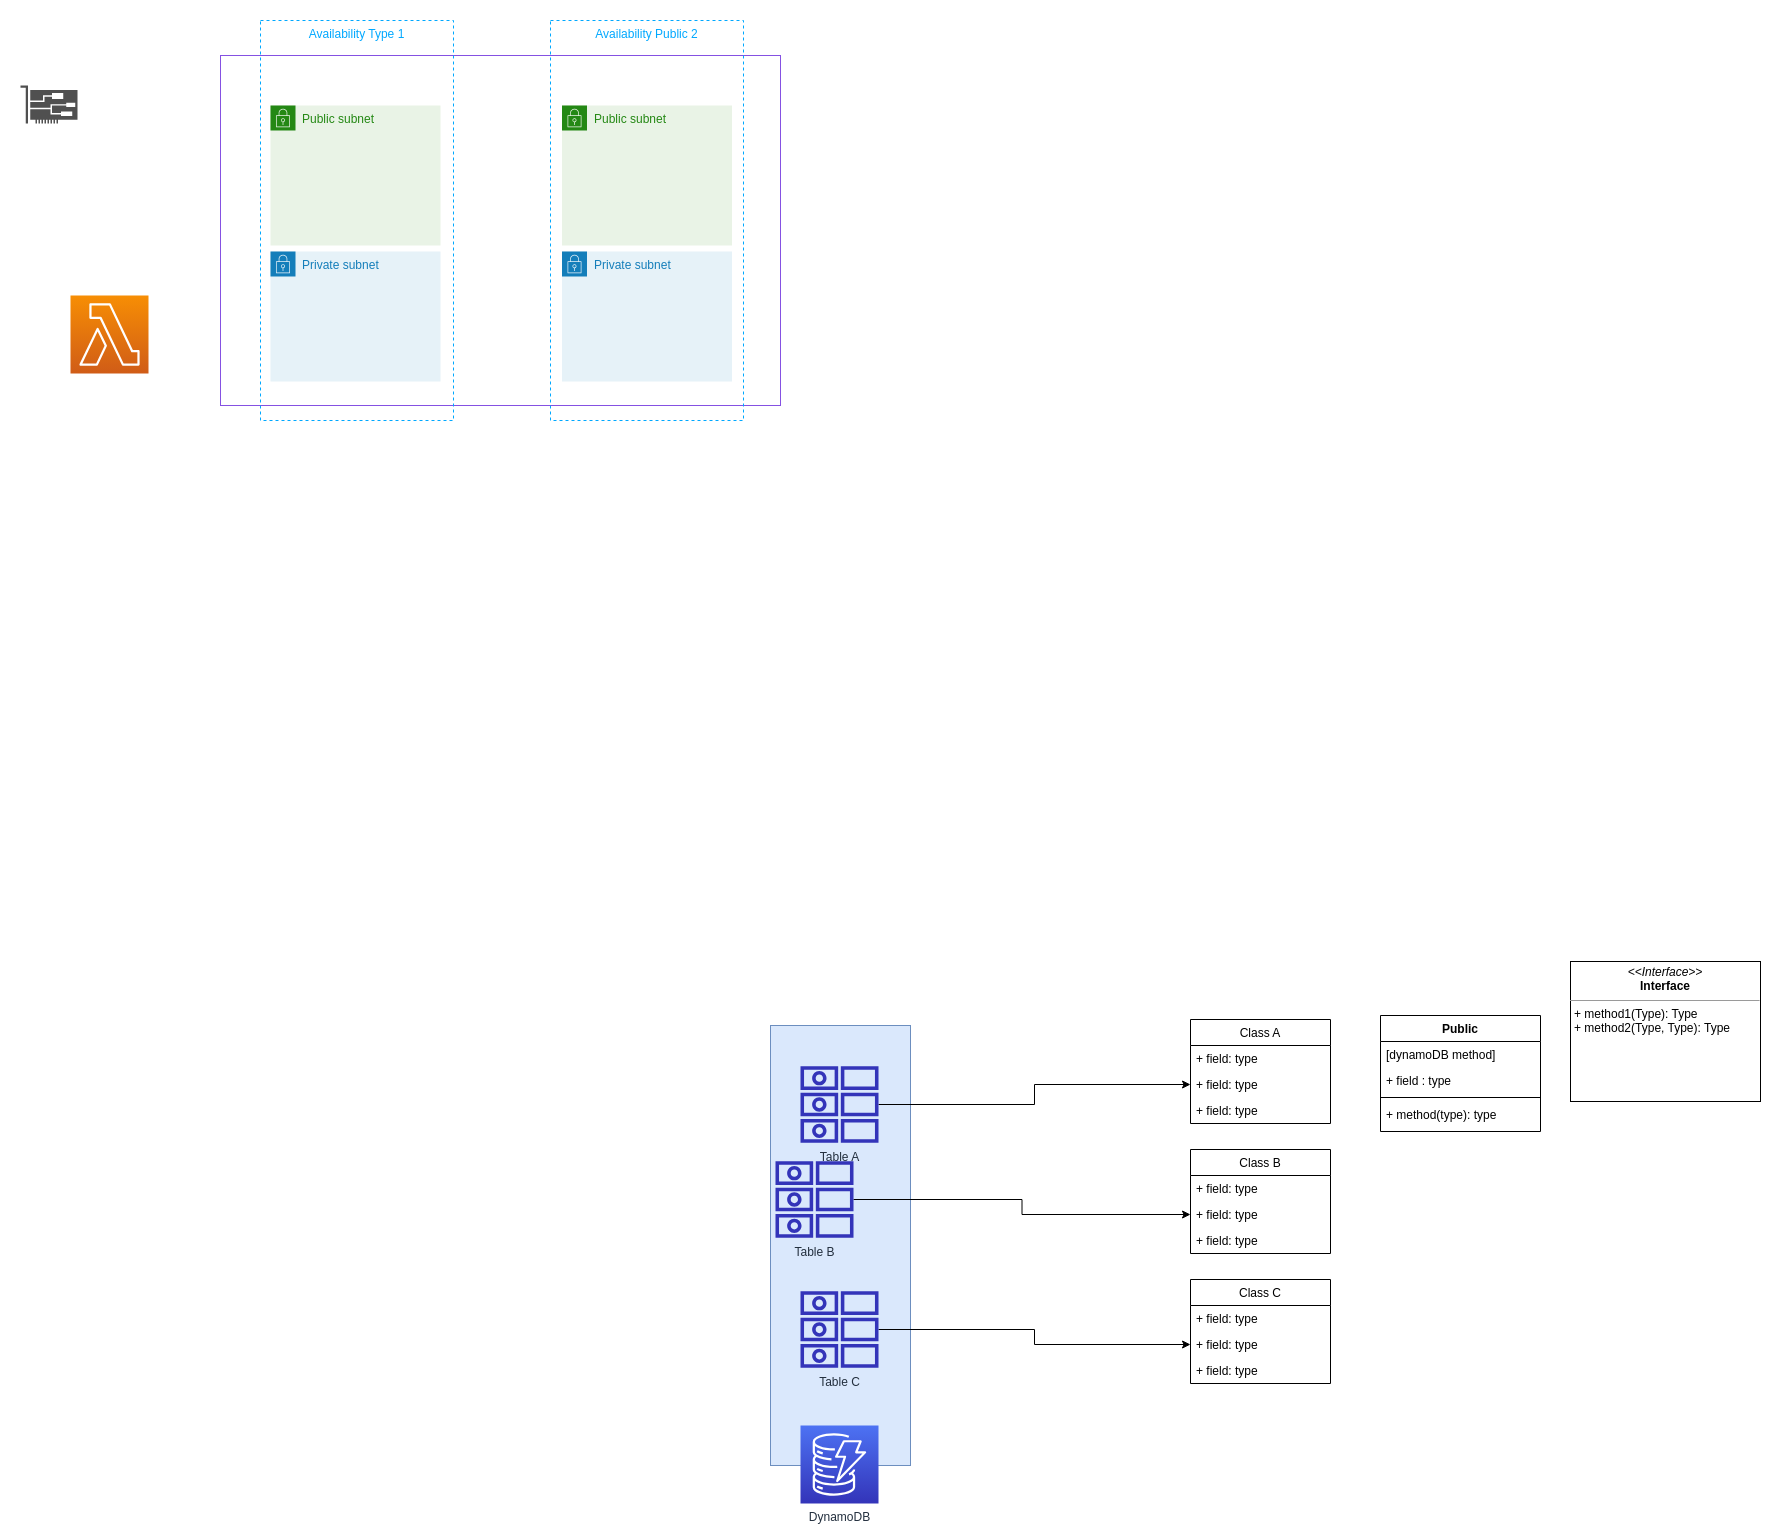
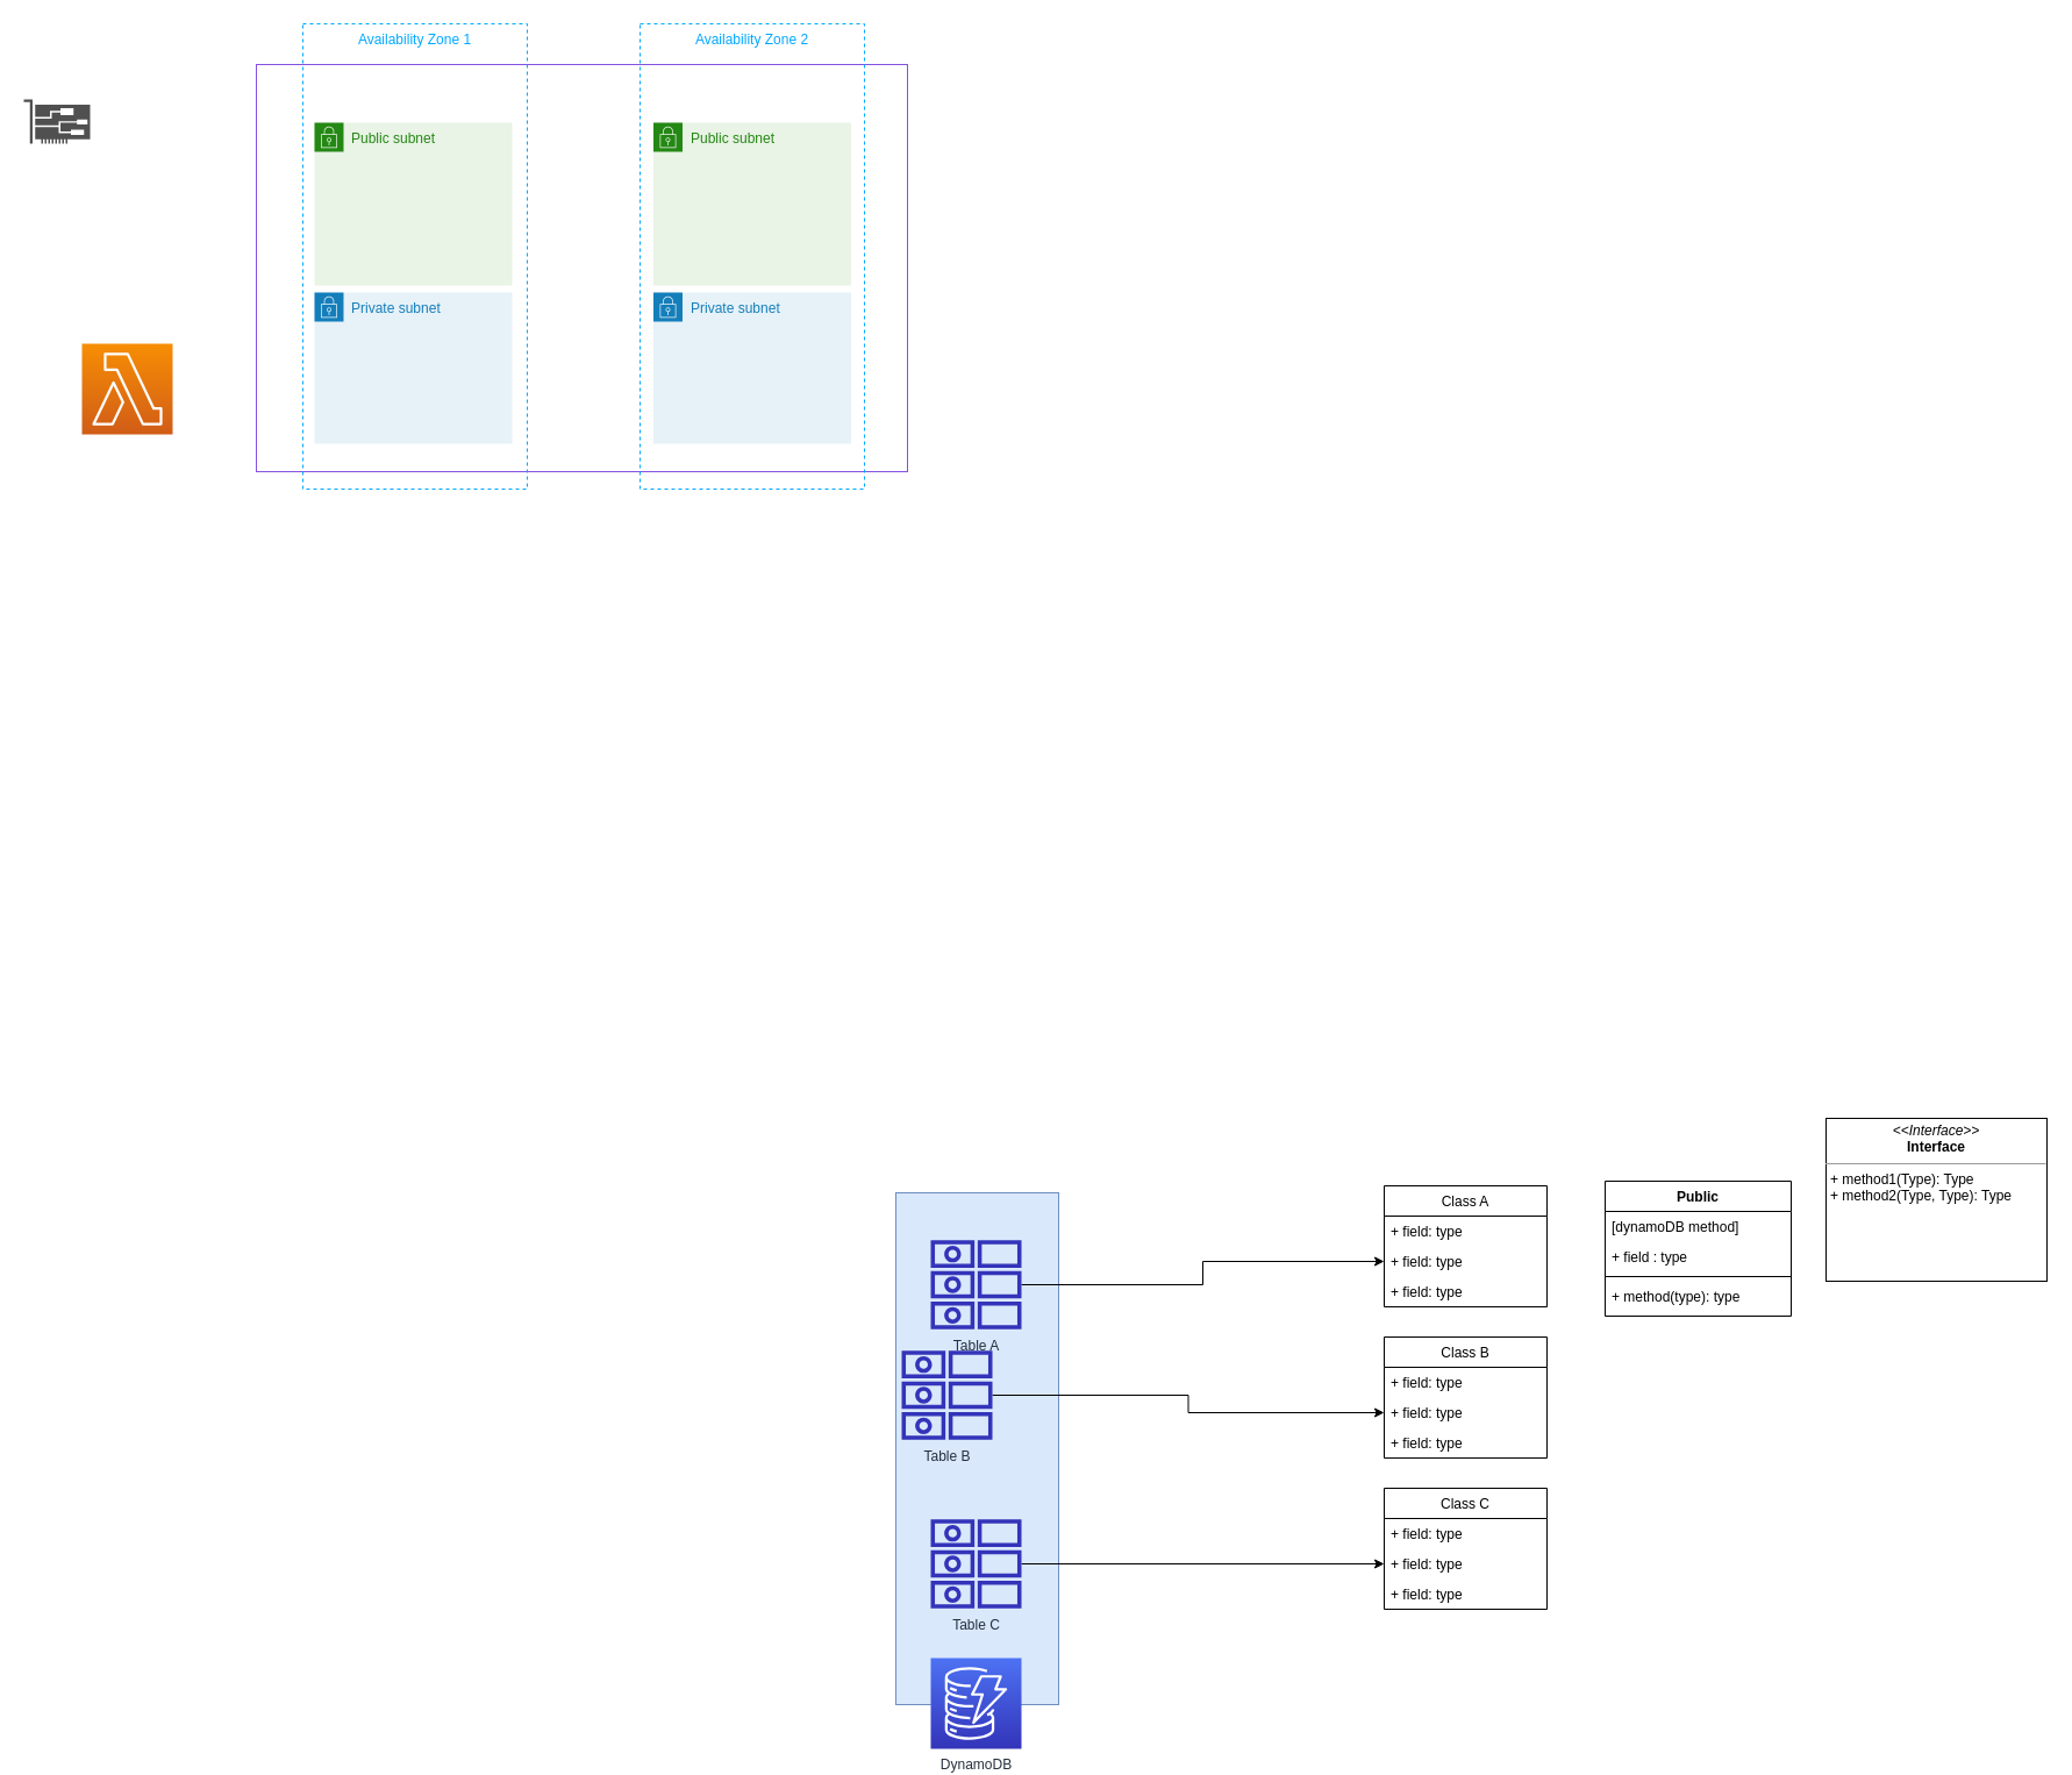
  <mxCell id="0" />
  <mxCell id="1" parent="0" />
  <mxCell id="2" value="" style="rounded=0;whiteSpace=wrap;html=1;fillColor=#dae8fc;strokeColor=#6c8ebf;" parent="1" vertex="1"><mxGeometry x="770" y="1025" width="140" height="440" as="geometry" /></mxCell>
  <mxCell id="3" value="DynamoDB" style="points=[[0,0,0],[0.25,0,0],[0.5,0,0],[0.75,0,0],[1,0,0],[0,1,0],[0.25,1,0],[0.5,1,0],[0.75,1,0],[1,1,0],[0,0.25,0],[0,0.5,0],[0,0.75,0],[1,0.25,0],[1,0.5,0],[1,0.75,0]];outlineConnect=0;fontColor=#232F3E;gradientColor=#4D72F3;gradientDirection=north;fillColor=#3334B9;strokeColor=#ffffff;dashed=0;verticalLabelPosition=bottom;verticalAlign=top;align=center;html=1;fontSize=12;fontStyle=0;aspect=fixed;shape=mxgraph.aws4.resourceIcon;resIcon=mxgraph.aws4.dynamodb;" parent="1" vertex="1"><mxGeometry y="1425" width="78" height="78" as="geometry" x="800" /></mxCell>
  <mxCell id="4" style="edgeStyle=orthogonalEdgeStyle;rounded=0;orthogonalLoop=1;jettySize=auto;html=1;entryX=0;entryY=0.5;entryDx=0;entryDy=0;" parent="1" source="5" target="12" edge="1"><mxGeometry relative="1" as="geometry" /></mxCell>
  <mxCell id="5" value="Table A" style="outlineConnect=0;fontColor=#232F3E;gradientColor=none;fillColor=#3334B9;strokeColor=none;dashed=0;verticalLabelPosition=bottom;verticalAlign=top;align=center;html=1;fontSize=12;fontStyle=0;aspect=fixed;pointerEvents=1;shape=mxgraph.aws4.attributes;" parent="1" vertex="1"><mxGeometry x="800" y="1065" width="78" height="78" as="geometry" /></mxCell>
  <mxCell id="6" style="edgeStyle=orthogonalEdgeStyle;rounded=0;orthogonalLoop=1;jettySize=auto;html=1;entryX=0;entryY=0.5;entryDx=0;entryDy=0;" parent="1" source="7" target="16" edge="1"><mxGeometry relative="1" as="geometry" /></mxCell>
  <mxCell id="7" value="Table B" style="outlineConnect=0;fontColor=#232F3E;gradientColor=none;fillColor=#3334B9;strokeColor=none;dashed=0;verticalLabelPosition=bottom;verticalAlign=top;align=center;html=1;fontSize=12;fontStyle=0;aspect=fixed;pointerEvents=1;shape=mxgraph.aws4.attributes;" parent="1" vertex="1"><mxGeometry x="775" y="1160" width="78" height="78" as="geometry" /></mxCell>
  <mxCell id="8" style="edgeStyle=orthogonalEdgeStyle;rounded=0;orthogonalLoop=1;jettySize=auto;html=1;entryX=0;entryY=0.5;entryDx=0;entryDy=0;" parent="1" source="9" target="20" edge="1"><mxGeometry relative="1" as="geometry" /></mxCell>
- <mxCell id="9" value="Table C" style="outlineConnect=0;fontColor=#232F3E;gradientColor=none;fillColor=#3334B9;strokeColor=none;dashed=0;verticalLabelPosition=bottom;verticalAlign=top;align=center;html=1;fontSize=12;fontStyle=0;aspect=fixed;pointerEvents=1;shape=mxgraph.aws4.attributes;" parent="1" vertex="1"><mxGeometry x="800" y="1290" width="78" height="78" as="geometry" /></mxCell>
+ <mxCell id="9" value="Table C" style="outlineConnect=0;fontColor=#232F3E;gradientColor=none;fillColor=#3334B9;strokeColor=none;dashed=0;verticalLabelPosition=bottom;verticalAlign=top;align=center;html=1;fontSize=12;fontStyle=0;aspect=fixed;pointerEvents=1;shape=mxgraph.aws4.attributes;" parent="1" vertex="1"><mxGeometry y="1305" width="78" height="78" as="geometry" x="800" /></mxCell>
  <mxCell id="10" value="Class A" style="swimlane;fontStyle=0;childLayout=stackLayout;horizontal=1;startSize=26;fillColor=none;horizontalStack=0;resizeParent=1;resizeParentMax=0;resizeLast=0;collapsible=1;marginBottom=0;" parent="1" vertex="1"><mxGeometry x="1190" y="1019" width="140" height="104" as="geometry" /></mxCell>
  <mxCell id="11" value="+ field: type" style="text;strokeColor=none;fillColor=none;align=left;verticalAlign=top;spacingLeft=4;spacingRight=4;overflow=hidden;rotatable=0;points=[[0,0.5],[1,0.5]];portConstraint=eastwest;" parent="10" vertex="1"><mxGeometry y="26" width="140" height="26" as="geometry" /></mxCell>
  <mxCell id="12" value="+ field: type" style="text;strokeColor=none;fillColor=none;align=left;verticalAlign=top;spacingLeft=4;spacingRight=4;overflow=hidden;rotatable=0;points=[[0,0.5],[1,0.5]];portConstraint=eastwest;" parent="10" vertex="1"><mxGeometry y="52" width="140" height="26" as="geometry" /></mxCell>
  <mxCell id="13" value="+ field: type" style="text;strokeColor=none;fillColor=none;align=left;verticalAlign=top;spacingLeft=4;spacingRight=4;overflow=hidden;rotatable=0;points=[[0,0.5],[1,0.5]];portConstraint=eastwest;" parent="10" vertex="1"><mxGeometry y="78" width="140" height="26" as="geometry" /></mxCell>
  <mxCell id="14" value="Class B" style="swimlane;fontStyle=0;childLayout=stackLayout;horizontal=1;startSize=26;fillColor=none;horizontalStack=0;resizeParent=1;resizeParentMax=0;resizeLast=0;collapsible=1;marginBottom=0;" parent="1" vertex="1"><mxGeometry x="1190" y="1149" width="140" height="104" as="geometry" /></mxCell>
  <mxCell id="15" value="+ field: type" style="text;strokeColor=none;fillColor=none;align=left;verticalAlign=top;spacingLeft=4;spacingRight=4;overflow=hidden;rotatable=0;points=[[0,0.5],[1,0.5]];portConstraint=eastwest;" parent="14" vertex="1"><mxGeometry y="26" width="140" height="26" as="geometry" /></mxCell>
  <mxCell id="16" value="+ field: type" style="text;strokeColor=none;fillColor=none;align=left;verticalAlign=top;spacingLeft=4;spacingRight=4;overflow=hidden;rotatable=0;points=[[0,0.5],[1,0.5]];portConstraint=eastwest;" parent="14" vertex="1"><mxGeometry y="52" width="140" height="26" as="geometry" /></mxCell>
  <mxCell id="17" value="+ field: type" style="text;strokeColor=none;fillColor=none;align=left;verticalAlign=top;spacingLeft=4;spacingRight=4;overflow=hidden;rotatable=0;points=[[0,0.5],[1,0.5]];portConstraint=eastwest;" parent="14" vertex="1"><mxGeometry y="78" width="140" height="26" as="geometry" /></mxCell>
  <mxCell id="18" value="Class C" style="swimlane;fontStyle=0;childLayout=stackLayout;horizontal=1;startSize=26;fillColor=none;horizontalStack=0;resizeParent=1;resizeParentMax=0;resizeLast=0;collapsible=1;marginBottom=0;" parent="1" vertex="1"><mxGeometry x="1190" y="1279" width="140" height="104" as="geometry" /></mxCell>
  <mxCell id="19" value="+ field: type" style="text;strokeColor=none;fillColor=none;align=left;verticalAlign=top;spacingLeft=4;spacingRight=4;overflow=hidden;rotatable=0;points=[[0,0.5],[1,0.5]];portConstraint=eastwest;" parent="18" vertex="1"><mxGeometry y="26" width="140" height="26" as="geometry" /></mxCell>
  <mxCell id="20" value="+ field: type" style="text;strokeColor=none;fillColor=none;align=left;verticalAlign=top;spacingLeft=4;spacingRight=4;overflow=hidden;rotatable=0;points=[[0,0.5],[1,0.5]];portConstraint=eastwest;" parent="18" vertex="1"><mxGeometry y="52" width="140" height="26" as="geometry" /></mxCell>
  <mxCell id="21" value="+ field: type" style="text;strokeColor=none;fillColor=none;align=left;verticalAlign=top;spacingLeft=4;spacingRight=4;overflow=hidden;rotatable=0;points=[[0,0.5],[1,0.5]];portConstraint=eastwest;" parent="18" vertex="1"><mxGeometry y="78" width="140" height="26" as="geometry" /></mxCell>
  <mxCell id="22" value="Public" style="swimlane;fontStyle=1;align=center;verticalAlign=top;childLayout=stackLayout;horizontal=1;startSize=26;horizontalStack=0;resizeParent=1;resizeParentMax=0;resizeLast=0;collapsible=1;marginBottom=0;" parent="1" vertex="1"><mxGeometry x="1380" y="1015" width="160" height="116" as="geometry" /></mxCell>
  <mxCell id="23" value="[dynamoDB method]" style="text;strokeColor=none;fillColor=none;align=left;verticalAlign=top;spacingLeft=4;spacingRight=4;overflow=hidden;rotatable=0;points=[[0,0.5],[1,0.5]];portConstraint=eastwest;" parent="22" vertex="1"><mxGeometry y="26" width="160" height="26" as="geometry" /></mxCell>
  <mxCell id="24" value="+ field : type" style="text;strokeColor=none;fillColor=none;align=left;verticalAlign=top;spacingLeft=4;spacingRight=4;overflow=hidden;rotatable=0;points=[[0,0.5],[1,0.5]];portConstraint=eastwest;" parent="22" vertex="1"><mxGeometry y="52" width="160" height="26" as="geometry" /></mxCell>
  <mxCell id="25" value="" style="line;strokeWidth=1;fillColor=none;align=left;verticalAlign=middle;spacingTop=-1;spacingLeft=3;spacingRight=3;rotatable=0;labelPosition=right;points=[];portConstraint=eastwest;" parent="22" vertex="1"><mxGeometry y="78" width="160" height="8" as="geometry" /></mxCell>
  <mxCell id="26" value="+ method(type): type" style="text;strokeColor=none;fillColor=none;align=left;verticalAlign=top;spacingLeft=4;spacingRight=4;overflow=hidden;rotatable=0;points=[[0,0.5],[1,0.5]];portConstraint=eastwest;" parent="22" vertex="1"><mxGeometry y="86" width="160" height="30" as="geometry" /></mxCell>
  <mxCell id="27" value="&lt;p style=&quot;margin: 0px ; margin-top: 4px ; text-align: center&quot;&gt;&lt;i&gt;&amp;lt;&amp;lt;Interface&amp;gt;&amp;gt;&lt;/i&gt;&lt;br&gt;&lt;b&gt;Interface&lt;/b&gt;&lt;/p&gt;&lt;hr size=&quot;1&quot;&gt;&lt;p style=&quot;margin: 0px ; margin-left: 4px&quot;&gt;&lt;/p&gt;&lt;p style=&quot;margin: 0px ; margin-left: 4px&quot;&gt;+ method1(Type): Type&lt;br&gt;+ method2(Type, Type): Type&lt;/p&gt;" style="verticalAlign=top;align=left;overflow=fill;fontSize=12;fontFamily=Helvetica;html=1;" parent="1" vertex="1"><mxGeometry x="1570" y="961" width="190" height="140" as="geometry" /></mxCell>
  <mxCell id="28" value="" style="sketch=0;points=[[0,0,0],[0.25,0,0],[0.5,0,0],[0.75,0,0],[1,0,0],[0,1,0],[0.25,1,0],[0.5,1,0],[0.75,1,0],[1,1,0],[0,0.25,0],[0,0.5,0],[0,0.75,0],[1,0.25,0],[1,0.5,0],[1,0.75,0]];outlineConnect=0;fontColor=#232F3E;gradientColor=#F78E04;gradientDirection=north;fillColor=#D05C17;strokeColor=#ffffff;dashed=0;verticalLabelPosition=bottom;verticalAlign=top;align=center;html=1;fontSize=12;fontStyle=0;aspect=fixed;shape=mxgraph.aws4.resourceIcon;resIcon=mxgraph.aws4.lambda;" vertex="1" parent="1"><mxGeometry x="70" y="295" width="78" height="78" as="geometry" /></mxCell>
  <mxCell id="29" value="" style="rounded=0;whiteSpace=wrap;html=1;fillColor=none;strokeColor=#8551e2;" vertex="1" parent="1"><mxGeometry x="220" y="55" width="560" height="350" as="geometry" /></mxCell>
- <mxCell id="30" value="Availability Type 1" style="rounded=0;whiteSpace=wrap;html=1;fillColor=none;strokeColor=#00A8FF;dashed=1;verticalAlign=top;fontColor=#00A8FF;" vertex="1" parent="1"><mxGeometry x="260" y="20" width="193" height="400" as="geometry" /></mxCell>
- <mxCell id="31" value="Availability Public 2" style="rounded=0;whiteSpace=wrap;html=1;fillColor=none;strokeColor=#00A8FF;dashed=1;verticalAlign=top;fontColor=#00A8FF;" vertex="1" parent="1"><mxGeometry x="550" y="20" width="193" height="400" as="geometry" /></mxCell>
+ <mxCell id="30" value="Availability Zone 1" style="rounded=0;whiteSpace=wrap;html=1;fillColor=none;strokeColor=#00A8FF;dashed=1;verticalAlign=top;fontColor=#00A8FF;" vertex="1" parent="1"><mxGeometry x="260" y="20" width="193" height="400" as="geometry" /></mxCell>
+ <mxCell id="31" value="Availability Zone 2" style="rounded=0;whiteSpace=wrap;html=1;fillColor=none;strokeColor=#00A8FF;dashed=1;verticalAlign=top;fontColor=#00A8FF;" vertex="1" parent="1"><mxGeometry x="550" y="20" width="193" height="400" as="geometry" /></mxCell>
  <mxCell id="32" value="" style="sketch=0;pointerEvents=1;shadow=0;dashed=0;html=1;strokeColor=none;fillColor=#505050;labelPosition=center;verticalLabelPosition=bottom;verticalAlign=top;outlineConnect=0;align=center;shape=mxgraph.office.devices.nic;" vertex="1" parent="1"><mxGeometry x="20" y="85" width="57" height="38" as="geometry" /></mxCell>
  <mxCell id="33" value="Public subnet" style="points=[[0,0],[0.25,0],[0.5,0],[0.75,0],[1,0],[1,0.25],[1,0.5],[1,0.75],[1,1],[0.75,1],[0.5,1],[0.25,1],[0,1],[0,0.75],[0,0.5],[0,0.25]];outlineConnect=0;gradientColor=none;html=1;whiteSpace=wrap;fontSize=12;fontStyle=0;container=1;pointerEvents=0;collapsible=0;recursiveResize=0;shape=mxgraph.aws4.group;grIcon=mxgraph.aws4.group_security_group;grStroke=0;strokeColor=#248814;fillColor=#E9F3E6;verticalAlign=top;align=left;spacingLeft=30;fontColor=#248814;dashed=0;" vertex="1" parent="1"><mxGeometry x="270" y="105" width="170" height="140" as="geometry" /></mxCell>
  <mxCell id="34" value="Public subnet" style="points=[[0,0],[0.25,0],[0.5,0],[0.75,0],[1,0],[1,0.25],[1,0.5],[1,0.75],[1,1],[0.75,1],[0.5,1],[0.25,1],[0,1],[0,0.75],[0,0.5],[0,0.25]];outlineConnect=0;gradientColor=none;html=1;whiteSpace=wrap;fontSize=12;fontStyle=0;container=1;pointerEvents=0;collapsible=0;recursiveResize=0;shape=mxgraph.aws4.group;grIcon=mxgraph.aws4.group_security_group;grStroke=0;strokeColor=#248814;fillColor=#E9F3E6;verticalAlign=top;align=left;spacingLeft=30;fontColor=#248814;dashed=0;" vertex="1" parent="1"><mxGeometry x="561.5" y="105" width="170" height="140" as="geometry" /></mxCell>
  <mxCell id="35" value="Private subnet" style="points=[[0,0],[0.25,0],[0.5,0],[0.75,0],[1,0],[1,0.25],[1,0.5],[1,0.75],[1,1],[0.75,1],[0.5,1],[0.25,1],[0,1],[0,0.75],[0,0.5],[0,0.25]];outlineConnect=0;gradientColor=none;html=1;whiteSpace=wrap;fontSize=12;fontStyle=0;container=1;pointerEvents=0;collapsible=0;recursiveResize=0;shape=mxgraph.aws4.group;grIcon=mxgraph.aws4.group_security_group;grStroke=0;strokeColor=#147EBA;fillColor=#E6F2F8;verticalAlign=top;align=left;spacingLeft=30;fontColor=#147EBA;dashed=0;" vertex="1" parent="1"><mxGeometry x="270" y="251" width="170" height="130" as="geometry" /></mxCell>
  <mxCell id="36" value="Private subnet" style="points=[[0,0],[0.25,0],[0.5,0],[0.75,0],[1,0],[1,0.25],[1,0.5],[1,0.75],[1,1],[0.75,1],[0.5,1],[0.25,1],[0,1],[0,0.75],[0,0.5],[0,0.25]];outlineConnect=0;gradientColor=none;html=1;whiteSpace=wrap;fontSize=12;fontStyle=0;container=1;pointerEvents=0;collapsible=0;recursiveResize=0;shape=mxgraph.aws4.group;grIcon=mxgraph.aws4.group_security_group;grStroke=0;strokeColor=#147EBA;fillColor=#E6F2F8;verticalAlign=top;align=left;spacingLeft=30;fontColor=#147EBA;dashed=0;" vertex="1" parent="1"><mxGeometry x="561.5" y="251" width="170" height="130" as="geometry" /></mxCell>
